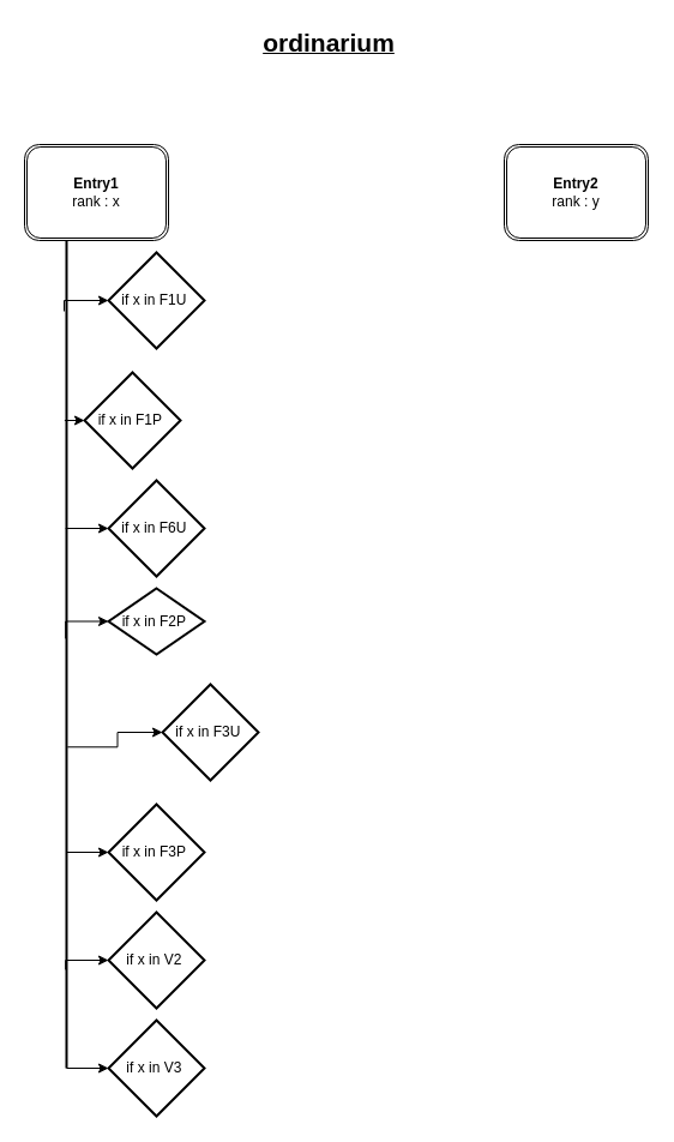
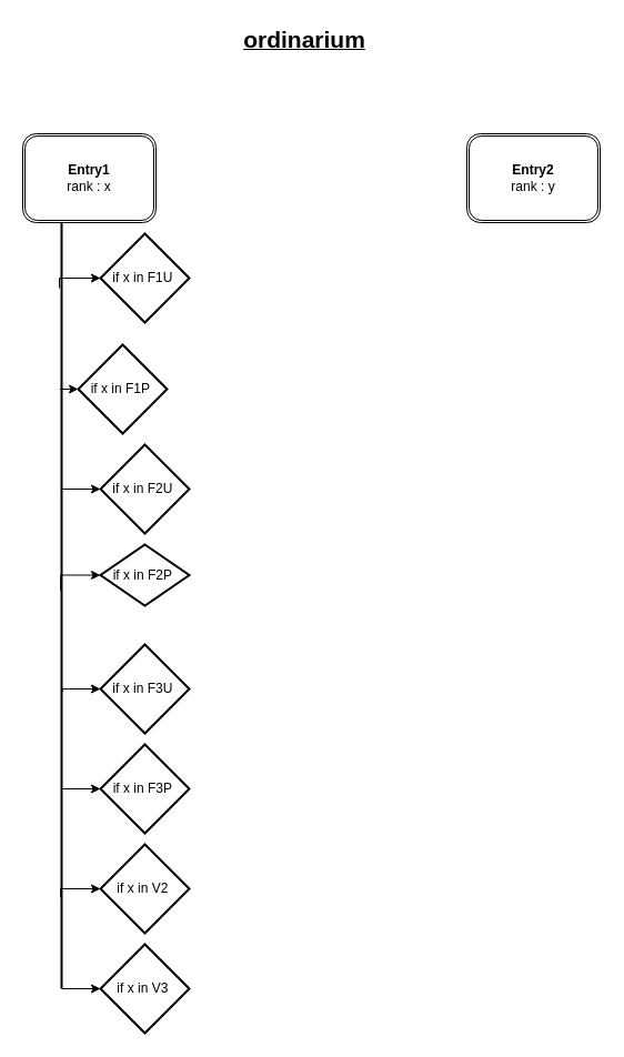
  <mxCell id="0" />
  <mxCell id="1" parent="0" />
  <mxCell id="2" value="&lt;b&gt;Entry1&lt;/b&gt;&lt;div&gt;rank : x&lt;/div&gt;" style="shape=ext;double=1;rounded=1;whiteSpace=wrap;html=1;" vertex="1" parent="1"><mxGeometry x="20" y="120" width="120" height="80" as="geometry" /></mxCell>
  <mxCell id="3" value="&lt;b&gt;Entry2&lt;/b&gt;&lt;div&gt;rank : y&lt;/div&gt;" style="shape=ext;double=1;rounded=1;whiteSpace=wrap;html=1;" vertex="1" parent="1"><mxGeometry x="420" y="120" width="120" height="80" as="geometry" /></mxCell>
  <mxCell id="4" value="&lt;b&gt;&lt;u&gt;&lt;font style=&quot;font-size: 21px;&quot;&gt;ordinarium&lt;/font&gt;&lt;/u&gt;&lt;/b&gt;" style="text;html=1;align=center;verticalAlign=middle;whiteSpace=wrap;rounded=0;" vertex="1" parent="1"><mxGeometry x="144" y="20" width="260" height="30" as="geometry" /></mxCell>
  <mxCell id="5" value="if x in F1U&amp;nbsp;" style="strokeWidth=2;html=1;shape=mxgraph.flowchart.decision;whiteSpace=wrap;" vertex="1" parent="1"><mxGeometry x="90" y="210" width="80" height="80" as="geometry" /></mxCell>
  <mxCell id="6" value="if x in F1P&amp;nbsp;" style="strokeWidth=2;html=1;shape=mxgraph.flowchart.decision;whiteSpace=wrap;" vertex="1" parent="1"><mxGeometry x="70" y="310" width="80" height="80" as="geometry" /></mxCell>
- <mxCell id="7" value="if x in F6U&amp;nbsp;" style="strokeWidth=2;html=1;shape=mxgraph.flowchart.decision;whiteSpace=wrap;" vertex="1" parent="1"><mxGeometry x="90" y="400" width="80" height="80" as="geometry" /></mxCell>
+ <mxCell id="7" value="if x in F2U&amp;nbsp;" style="strokeWidth=2;html=1;shape=mxgraph.flowchart.decision;whiteSpace=wrap;" vertex="1" parent="1"><mxGeometry x="90" y="400" width="80" height="80" as="geometry" /></mxCell>
  <mxCell id="8" value="if x in F2P&amp;nbsp;" style="strokeWidth=2;html=1;shape=mxgraph.flowchart.decision;whiteSpace=wrap;" vertex="1" parent="1"><mxGeometry x="90" y="490" width="80" height="55" as="geometry" /></mxCell>
- <mxCell id="9" value="if x in F3U&amp;nbsp;" style="strokeWidth=2;html=1;shape=mxgraph.flowchart.decision;whiteSpace=wrap;" vertex="1" parent="1"><mxGeometry x="135" y="570" width="80" height="80" as="geometry" /></mxCell>
+ <mxCell id="9" value="if x in F3U&amp;nbsp;" style="strokeWidth=2;html=1;shape=mxgraph.flowchart.decision;whiteSpace=wrap;" vertex="1" parent="1"><mxGeometry x="90" y="580" width="80" height="80" as="geometry" /></mxCell>
  <mxCell id="10" value="if x in F3P&lt;span style=&quot;color: rgba(0, 0, 0, 0); font-family: monospace; font-size: 0px; text-align: start; text-wrap: nowrap;&quot;&gt;%3CmxGraphModel%3E%3Croot%3E%3CmxCell%20id%3D%220%22%2F%3E%3CmxCell%20id%3D%221%22%20parent%3D%220%22%2F%3E%3CmxCell%20id%3D%222%22%20value%3D%22if%20x%20in%20F3U%26amp%3Bnbsp%3B%22%20style%3D%22strokeWidth%3D2%3Bhtml%3D1%3Bshape%3Dmxgraph.flowchart.decision%3BwhiteSpace%3Dwrap%3B%22%20vertex%3D%221%22%20parent%3D%221%22%3E%3CmxGeometry%20x%3D%22230%22%20y%3D%22580%22%20width%3D%2280%22%20height%3D%2280%22%20as%3D%22geometry%22%2F%3E%3C%2FmxCell%3E%3C%2Froot%3E%3C%2FmxGraphModel%3E&lt;/span&gt;&amp;nbsp;" style="strokeWidth=2;html=1;shape=mxgraph.flowchart.decision;whiteSpace=wrap;" vertex="1" parent="1"><mxGeometry x="90" y="670" width="80" height="80" as="geometry" /></mxCell>
  <mxCell id="11" value="if x in V2&lt;span style=&quot;color: rgba(0, 0, 0, 0); font-family: monospace; font-size: 0px; text-align: start; text-wrap: nowrap;&quot;&gt;%3CmxGraphModel%3E%3Croot%3E%3CmxCell%20id%3D%220%22%2F%3E%3CmxCell%20id%3D%221%22%20parent%3D%220%22%2F%3E%3CmxCell%20id%3D%222%22%20value%3D%22if%20x%20in%20F3U%26amp%3Bnbsp%3B%22%20style%3D%22strokeWidth%3D2%3Bhtml%3D1%3Bshape%3Dmxgraph.flowchart.decision%3BwhiteSpace%3Dwrap%3B%22%20vertex%3D%221%22%20parent%3D%221%22%3E%3CmxGeometry%20x%3D%22230%22%20y%3D%22580%22%20width%3D%2280%22%20height%3D%2280%22%20as%3D%22geometry%22%2F%3E%3C%2FmxCell%3E%3C%2Froot%3E%3C%2FmxGraphModel%3E&lt;/span&gt;&amp;nbsp;" style="strokeWidth=2;html=1;shape=mxgraph.flowchart.decision;whiteSpace=wrap;" vertex="1" parent="1"><mxGeometry x="90" y="760" width="80" height="80" as="geometry" /></mxCell>
  <mxCell id="12" value="if x in V3&lt;span style=&quot;color: rgba(0, 0, 0, 0); font-family: monospace; font-size: 0px; text-align: start; text-wrap: nowrap;&quot;&gt;%3CmxGraphModel%3E%3Croot%3E%3CmxCell%20id%3D%220%22%2F%3E%3CmxCell%20id%3D%221%22%20parent%3D%220%22%2F%3E%3CmxCell%20id%3D%222%22%20value%3D%22if%20x%20in%20F3U%26amp%3Bnbsp%3B%22%20style%3D%22strokeWidth%3D2%3Bhtml%3D1%3Bshape%3Dmxgraph.flowchart.decision%3BwhiteSpace%3Dwrap%3B%22%20vertex%3D%221%22%20parent%3D%221%22%3E%3CmxGeometry%20x%3D%22230%22%20y%3D%22580%22%20width%3D%2280%22%20height%3D%2280%22%20as%3D%22geometry%22%2F%3E%3C%2FmxCell%3E%3C%2Froot%3E%3C%2FmxGraphModel%3E&lt;/span&gt;&amp;nbsp;" style="strokeWidth=2;html=1;shape=mxgraph.flowchart.decision;whiteSpace=wrap;" vertex="1" parent="1"><mxGeometry x="90" y="850" width="80" height="80" as="geometry" /></mxCell>
  <mxCell id="13" value="" style="line;strokeWidth=2;direction=south;html=1;" vertex="1" parent="1"><mxGeometry x="50" y="200" width="10" height="690" as="geometry" /></mxCell>
  <mxCell id="14" style="edgeStyle=orthogonalEdgeStyle;rounded=0;orthogonalLoop=1;jettySize=auto;html=1;exitX=0;exitY=0.5;exitDx=0;exitDy=0;exitPerimeter=0;entryX=1;entryY=0.5;entryDx=0;entryDy=0;entryPerimeter=0;endArrow=none;endFill=0;startArrow=classic;startFill=1;" edge="1" parent="1" source="12" target="13"><mxGeometry relative="1" as="geometry" /></mxCell>
  <mxCell id="15" style="edgeStyle=orthogonalEdgeStyle;rounded=0;orthogonalLoop=1;jettySize=auto;html=1;exitX=0;exitY=0.5;exitDx=0;exitDy=0;exitPerimeter=0;entryX=0.75;entryY=0.5;entryDx=0;entryDy=0;entryPerimeter=0;endArrow=none;endFill=0;startArrow=classic;startFill=1;" edge="1" parent="1" source="10" target="13"><mxGeometry relative="1" as="geometry" /></mxCell>
  <mxCell id="16" style="edgeStyle=orthogonalEdgeStyle;rounded=0;orthogonalLoop=1;jettySize=auto;html=1;exitX=0;exitY=0.5;exitDx=0;exitDy=0;exitPerimeter=0;entryX=0.612;entryY=0.42;entryDx=0;entryDy=0;entryPerimeter=0;endArrow=none;endFill=0;startArrow=classic;startFill=1;" edge="1" parent="1" source="9" target="13"><mxGeometry relative="1" as="geometry" /></mxCell>
  <mxCell id="17" style="edgeStyle=orthogonalEdgeStyle;rounded=0;orthogonalLoop=1;jettySize=auto;html=1;exitX=0;exitY=0.5;exitDx=0;exitDy=0;exitPerimeter=0;entryX=0.481;entryY=0.58;entryDx=0;entryDy=0;entryPerimeter=0;endArrow=none;endFill=0;startArrow=classic;startFill=1;" edge="1" parent="1" source="8" target="13"><mxGeometry relative="1" as="geometry" /></mxCell>
  <mxCell id="18" style="edgeStyle=orthogonalEdgeStyle;rounded=0;orthogonalLoop=1;jettySize=auto;html=1;exitX=0;exitY=0.5;exitDx=0;exitDy=0;exitPerimeter=0;entryX=0.347;entryY=0.58;entryDx=0;entryDy=0;entryPerimeter=0;endArrow=none;endFill=0;startArrow=classic;startFill=1;" edge="1" parent="1" source="7" target="13"><mxGeometry relative="1" as="geometry" /></mxCell>
  <mxCell id="19" style="edgeStyle=orthogonalEdgeStyle;rounded=0;orthogonalLoop=1;jettySize=auto;html=1;exitX=0;exitY=0.5;exitDx=0;exitDy=0;exitPerimeter=0;entryX=0.217;entryY=0.66;entryDx=0;entryDy=0;entryPerimeter=0;endArrow=none;endFill=0;startArrow=classic;startFill=1;" edge="1" parent="1" source="6" target="13"><mxGeometry relative="1" as="geometry" /></mxCell>
  <mxCell id="20" style="edgeStyle=orthogonalEdgeStyle;rounded=0;orthogonalLoop=1;jettySize=auto;html=1;exitX=0;exitY=0.5;exitDx=0;exitDy=0;exitPerimeter=0;endArrow=none;endFill=0;startArrow=classic;startFill=1;" edge="1" parent="1" source="5"><mxGeometry relative="1" as="geometry"><mxPoint x="53" y="259" as="targetPoint" /></mxGeometry></mxCell>
  <mxCell id="21" style="edgeStyle=orthogonalEdgeStyle;rounded=0;orthogonalLoop=1;jettySize=auto;html=1;exitX=0;exitY=0.5;exitDx=0;exitDy=0;exitPerimeter=0;entryX=0.881;entryY=0.58;entryDx=0;entryDy=0;entryPerimeter=0;endArrow=none;endFill=0;startArrow=classic;startFill=1;" edge="1" parent="1" source="11" target="13"><mxGeometry relative="1" as="geometry" /></mxCell>
